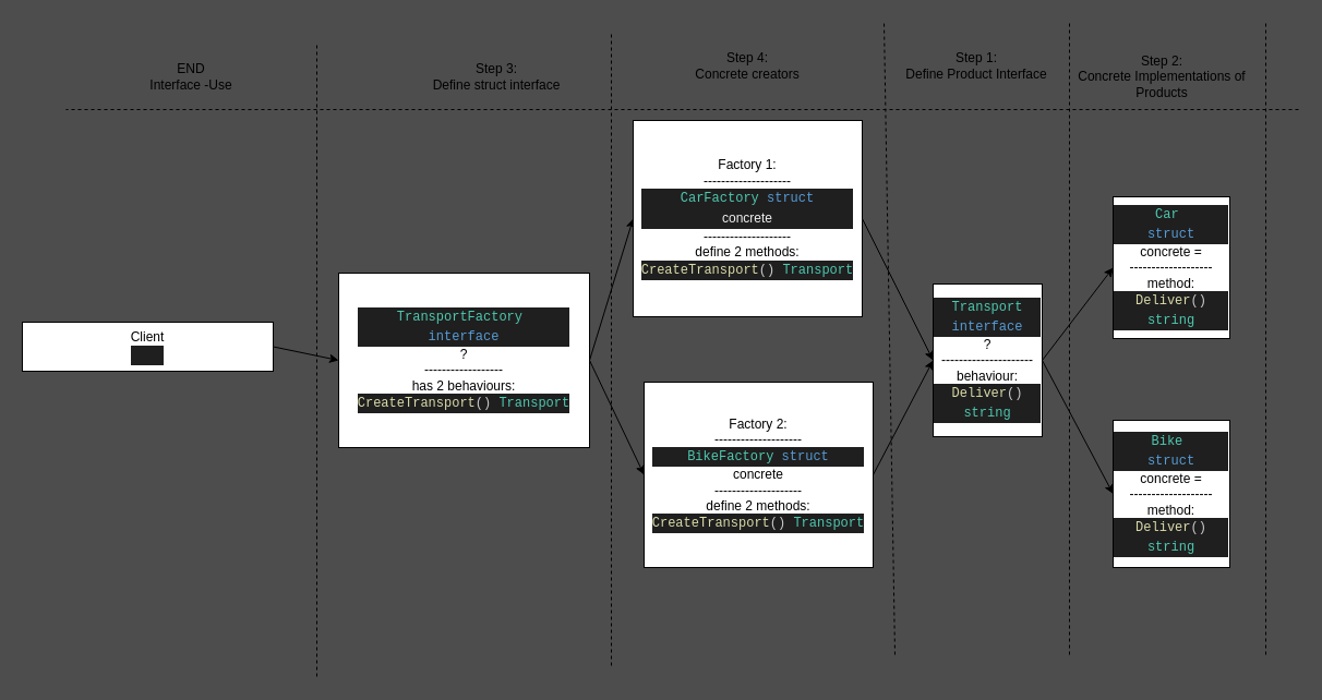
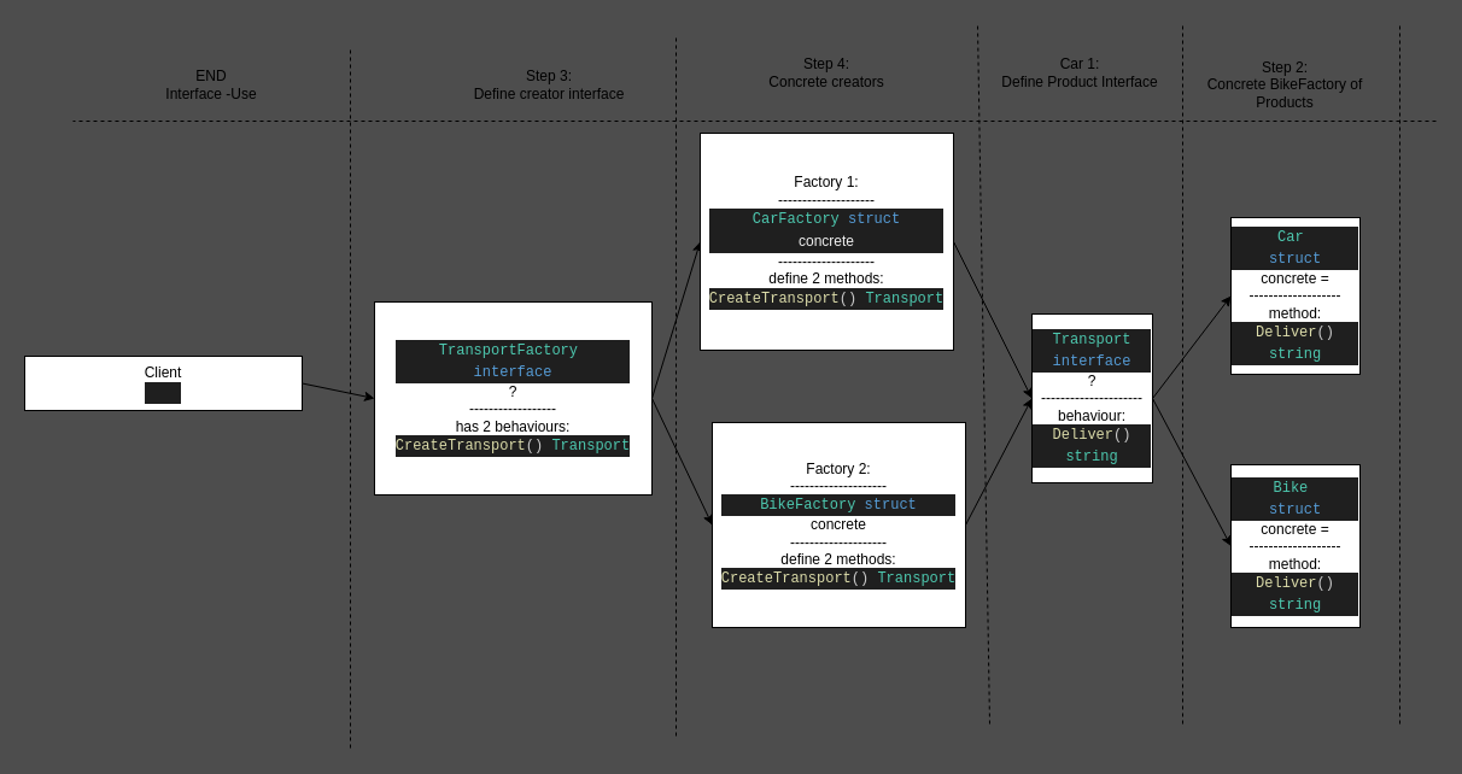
  <mxCell id="0" />
  <mxCell id="1" parent="0" />
  <mxCell id="2" value="" style="html=1;exitX=1;exitY=0.5;exitDx=0;exitDy=0;entryX=0;entryY=0.5;entryDx=0;entryDy=0;" parent="1" source="4" target="6" edge="1"><mxGeometry relative="1" as="geometry" /></mxCell>
  <mxCell id="3" value="" style="edgeStyle=none;html=1;entryX=0;entryY=0.5;entryDx=0;entryDy=0;exitX=1;exitY=0.5;exitDx=0;exitDy=0;" parent="1" source="10" target="4" edge="1"><mxGeometry relative="1" as="geometry"><mxPoint x="350" y="440" as="sourcePoint" /></mxGeometry></mxCell>
  <mxCell id="4" value="&lt;div&gt;&lt;/div&gt;&lt;div&gt;&lt;div style=&quot;color: rgb(204, 204, 204); background-color: rgb(31, 31, 31); line-height: 18px;&quot;&gt;&lt;/div&gt;&lt;div style=&quot;color: rgb(204, 204, 204); background-color: rgb(31, 31, 31); font-family: Menlo, Monaco, &amp;quot;Courier New&amp;quot;, monospace; line-height: 18px;&quot;&gt;&lt;/div&gt;&lt;div style=&quot;color: rgb(204, 204, 204); background-color: rgb(31, 31, 31); font-family: Menlo, Monaco, &amp;quot;Courier New&amp;quot;, monospace; line-height: 18px;&quot;&gt;&lt;/div&gt;&lt;/div&gt;&lt;div&gt;&lt;div style=&quot;color: rgb(204, 204, 204); background-color: rgb(31, 31, 31); font-family: Menlo, Monaco, &amp;quot;Courier New&amp;quot;, monospace; line-height: 18px;&quot;&gt;&lt;span style=&quot;color: #4ec9b0;&quot;&gt;TransportFactory&lt;/span&gt;&amp;nbsp;&lt;/div&gt;&lt;div style=&quot;color: rgb(204, 204, 204); background-color: rgb(31, 31, 31); font-family: Menlo, Monaco, &amp;quot;Courier New&amp;quot;, monospace; line-height: 18px;&quot;&gt;&lt;span style=&quot;color: #569cd6;&quot;&gt;interface&lt;/span&gt;&lt;/div&gt;?&lt;/div&gt;&lt;div&gt;------------------&lt;/div&gt;&lt;div&gt;has 2 behaviours:&lt;div style=&quot;color: rgb(204, 204, 204); background-color: rgb(31, 31, 31); font-family: Menlo, Monaco, &amp;quot;Courier New&amp;quot;, monospace; line-height: 18px;&quot;&gt;&lt;div style=&quot;line-height: 18px;&quot;&gt;&lt;div&gt;&lt;div style=&quot;line-height: 18px;&quot;&gt;&lt;div&gt;    &lt;span style=&quot;color: #dcdcaa;&quot;&gt;CreateTransport&lt;/span&gt;() &lt;span style=&quot;color: #4ec9b0;&quot;&gt;Transport&lt;/span&gt;&lt;/div&gt;&lt;div&gt;&lt;/div&gt;&lt;/div&gt;&lt;/div&gt;&lt;div&gt;&lt;/div&gt;&lt;/div&gt;&lt;/div&gt;&lt;/div&gt;&lt;div&gt;&lt;/div&gt;" style="rounded=0;whiteSpace=wrap;html=1;" parent="1" vertex="1"><mxGeometry x="310" y="250" width="230" height="160" as="geometry" /></mxCell>
  <mxCell id="5" style="html=1;exitX=1;exitY=0.5;exitDx=0;exitDy=0;entryX=0;entryY=0.5;entryDx=0;entryDy=0;" parent="1" source="6" target="13" edge="1"><mxGeometry relative="1" as="geometry" /></mxCell>
  <mxCell id="6" value="&lt;div&gt;Factory 1:&lt;/div&gt;&lt;div&gt;--------------------&lt;/div&gt;&lt;div&gt;&lt;/div&gt;&lt;div&gt;&lt;div style=&quot;color: rgb(204, 204, 204); background-color: rgb(31, 31, 31); font-family: Menlo, Monaco, &amp;quot;Courier New&amp;quot;, monospace; line-height: 18px;&quot;&gt;&lt;div style=&quot;line-height: 18px;&quot;&gt;&lt;/div&gt;&lt;div style=&quot;line-height: 18px;&quot;&gt;&lt;span style=&quot;color: rgb(78, 201, 176);&quot;&gt;CarFactory&lt;/span&gt;&lt;span style=&quot;&quot;&gt; &lt;/span&gt;&lt;span style=&quot;color: rgb(86, 156, 214);&quot;&gt;struct&lt;/span&gt;&lt;/div&gt;&lt;div style=&quot;line-height: 18px;&quot;&gt;&lt;span style=&quot;background-color: initial; color: rgb(240, 240, 240); font-family: Helvetica;&quot;&gt;concrete&lt;/span&gt;&lt;/div&gt;&lt;/div&gt;&lt;/div&gt;&lt;div&gt;--------------------&lt;/div&gt;&lt;div&gt;define 2 methods:&lt;div style=&quot;color: rgb(204, 204, 204); background-color: rgb(31, 31, 31); font-family: Menlo, Monaco, &amp;quot;Courier New&amp;quot;, monospace; line-height: 18px;&quot;&gt;&lt;span style=&quot;color: #dcdcaa;&quot;&gt;CreateTransport&lt;/span&gt;() &lt;span style=&quot;color: #4ec9b0;&quot;&gt;Transport&lt;/span&gt;&lt;/div&gt;&lt;div style=&quot;color: rgb(204, 204, 204); background-color: rgb(31, 31, 31); font-family: Menlo, Monaco, &amp;quot;Courier New&amp;quot;, monospace; line-height: 18px;&quot;&gt;&lt;/div&gt;&lt;div style=&quot;color: rgb(204, 204, 204); font-family: Menlo, Monaco, &amp;quot;Courier New&amp;quot;, monospace;&quot;&gt;&lt;div style=&quot;background-color: rgb(31, 31, 31); line-height: 18px;&quot;&gt;&lt;/div&gt;&lt;/div&gt;&lt;div style=&quot;color: rgb(204, 204, 204); font-family: Menlo, Monaco, &amp;quot;Courier New&amp;quot;, monospace;&quot;&gt;&lt;/div&gt;&lt;/div&gt;&lt;div&gt;&lt;/div&gt;" style="rounded=0;whiteSpace=wrap;html=1;" parent="1" vertex="1"><mxGeometry x="580" y="110" width="210" height="180" as="geometry" /></mxCell>
  <mxCell id="7" style="html=1;exitX=1;exitY=0.5;exitDx=0;exitDy=0;entryX=0;entryY=0.5;entryDx=0;entryDy=0;" parent="1" source="8" target="13" edge="1"><mxGeometry relative="1" as="geometry" /></mxCell>
  <mxCell id="8" value="&lt;div&gt;Factory 2:&lt;/div&gt;&lt;div&gt;--------------------&lt;/div&gt;&lt;div&gt;&lt;/div&gt;&lt;div&gt;&lt;div style=&quot;color: rgb(204, 204, 204); background-color: rgb(31, 31, 31); font-family: Menlo, Monaco, &amp;quot;Courier New&amp;quot;, monospace; line-height: 18px;&quot;&gt;&lt;div style=&quot;line-height: 18px;&quot;&gt;&lt;/div&gt;&lt;div style=&quot;line-height: 18px;&quot;&gt;&lt;span style=&quot;color: rgb(78, 201, 176);&quot;&gt;BikeFactory&lt;/span&gt;&amp;nbsp;&lt;span style=&quot;color: #569cd6;&quot;&gt;struct&lt;/span&gt;&lt;/div&gt;&lt;/div&gt;concrete&lt;/div&gt;&lt;div&gt;--------------------&lt;/div&gt;&lt;div&gt;define 2 methods:&lt;/div&gt;&lt;div&gt;&lt;div style=&quot;color: rgb(204, 204, 204); background-color: rgb(31, 31, 31); font-family: Menlo, Monaco, &amp;quot;Courier New&amp;quot;, monospace; line-height: 18px;&quot;&gt;&lt;span style=&quot;color: #dcdcaa;&quot;&gt;CreateTransport&lt;/span&gt;() &lt;span style=&quot;color: #4ec9b0;&quot;&gt;Transport&lt;/span&gt;&lt;/div&gt;&lt;div style=&quot;color: rgb(204, 204, 204); font-family: Menlo, Monaco, &amp;quot;Courier New&amp;quot;, monospace; background-color: rgb(31, 31, 31); line-height: 18px;&quot;&gt;&lt;/div&gt;&lt;div style=&quot;color: rgb(204, 204, 204); font-family: Menlo, Monaco, &amp;quot;Courier New&amp;quot;, monospace;&quot;&gt;&lt;/div&gt;&lt;/div&gt;&lt;div&gt;&lt;/div&gt;" style="rounded=0;whiteSpace=wrap;html=1;" parent="1" vertex="1"><mxGeometry x="590" y="350" width="210" height="170" as="geometry" /></mxCell>
  <mxCell id="9" value="" style="endArrow=classic;html=1;entryX=0;entryY=0.5;entryDx=0;entryDy=0;exitX=1;exitY=0.5;exitDx=0;exitDy=0;" parent="1" source="4" target="8" edge="1"><mxGeometry width="50" height="50" relative="1" as="geometry"><mxPoint x="640" y="360" as="sourcePoint" /><mxPoint x="690" y="310" as="targetPoint" /></mxGeometry></mxCell>
  <mxCell id="10" value="Client&lt;br&gt;&lt;div style=&quot;color: rgb(204, 204, 204); background-color: rgb(31, 31, 31); font-family: Menlo, Monaco, &amp;quot;Courier New&amp;quot;, monospace; line-height: 18px;&quot;&gt;&lt;div style=&quot;line-height: 18px;&quot;&gt;&lt;br&gt;&lt;/div&gt;&lt;/div&gt;" style="rounded=0;whiteSpace=wrap;html=1;" parent="1" vertex="1"><mxGeometry x="20" y="295" width="230" height="45" as="geometry" /></mxCell>
  <mxCell id="11" style="edgeStyle=none;html=1;exitX=1;exitY=0.5;exitDx=0;exitDy=0;entryX=0;entryY=0.5;entryDx=0;entryDy=0;elbow=vertical;" parent="1" source="13" target="14" edge="1"><mxGeometry relative="1" as="geometry" /></mxCell>
  <mxCell id="12" style="edgeStyle=none;html=1;exitX=1;exitY=0.5;exitDx=0;exitDy=0;entryX=0;entryY=0.5;entryDx=0;entryDy=0;elbow=vertical;" parent="1" source="13" target="15" edge="1"><mxGeometry relative="1" as="geometry" /></mxCell>
  <mxCell id="13" value="&lt;div style=&quot;color: rgb(204, 204, 204); background-color: rgb(31, 31, 31); font-family: Menlo, Monaco, &amp;quot;Courier New&amp;quot;, monospace; line-height: 18px;&quot;&gt;&lt;/div&gt;&lt;div&gt;&lt;/div&gt;&lt;div&gt;&lt;div style=&quot;color: rgb(204, 204, 204); background-color: rgb(31, 31, 31); font-family: Menlo, Monaco, &amp;quot;Courier New&amp;quot;, monospace; line-height: 18px;&quot;&gt;&lt;span style=&quot;color: #4ec9b0;&quot;&gt;Transport&lt;/span&gt; &lt;span style=&quot;color: #569cd6;&quot;&gt;interface&lt;/span&gt;&lt;/div&gt;&lt;span style=&quot;background-color: initial;&quot;&gt;?&lt;/span&gt;&lt;/div&gt;&lt;div&gt;&lt;/div&gt;&lt;div&gt;---------------------&lt;/div&gt;&lt;div&gt;behaviour:&lt;div style=&quot;color: rgb(204, 204, 204); background-color: rgb(31, 31, 31); font-family: Menlo, Monaco, &amp;quot;Courier New&amp;quot;, monospace; line-height: 18px;&quot;&gt;&lt;span style=&quot;color: #dcdcaa;&quot;&gt;Deliver&lt;/span&gt;() &lt;span style=&quot;color: #4ec9b0;&quot;&gt;string&lt;/span&gt;&lt;/div&gt;&lt;div style=&quot;color: rgb(204, 204, 204); background-color: rgb(31, 31, 31); font-family: Menlo, Monaco, &amp;quot;Courier New&amp;quot;, monospace; line-height: 18px;&quot;&gt;&lt;/div&gt;&lt;div style=&quot;color: rgb(204, 204, 204); background-color: rgb(31, 31, 31); font-family: Menlo, Monaco, &amp;quot;Courier New&amp;quot;, monospace; line-height: 18px;&quot;&gt;&lt;/div&gt;&lt;/div&gt;&lt;div&gt;&lt;/div&gt;&lt;div&gt;&lt;/div&gt;&lt;div&gt;&lt;/div&gt;" style="rounded=0;whiteSpace=wrap;html=1;" parent="1" vertex="1"><mxGeometry x="855" y="260" width="100" height="140" as="geometry" /></mxCell>
  <mxCell id="14" value="&lt;div&gt;&lt;/div&gt;&lt;div&gt;&lt;div style=&quot;color: rgb(204, 204, 204); background-color: rgb(31, 31, 31); line-height: 18px;&quot;&gt;&lt;/div&gt;&lt;div style=&quot;color: rgb(204, 204, 204); background-color: rgb(31, 31, 31); font-family: Menlo, Monaco, &amp;quot;Courier New&amp;quot;, monospace; line-height: 18px;&quot;&gt;&lt;/div&gt;&lt;div style=&quot;color: rgb(204, 204, 204); background-color: rgb(31, 31, 31); font-family: Menlo, Monaco, &amp;quot;Courier New&amp;quot;, monospace; line-height: 18px;&quot;&gt;&lt;span style=&quot;color: #4ec9b0;&quot;&gt;Car&lt;/span&gt;&amp;nbsp;&lt;/div&gt;&lt;div style=&quot;color: rgb(204, 204, 204); background-color: rgb(31, 31, 31); font-family: Menlo, Monaco, &amp;quot;Courier New&amp;quot;, monospace; line-height: 18px;&quot;&gt;&lt;span style=&quot;color: #569cd6;&quot;&gt;struct&lt;/span&gt;&lt;/div&gt;concrete =&lt;/div&gt;&lt;div&gt;-------------------&lt;/div&gt;&lt;div&gt;method:&lt;div style=&quot;color: rgb(204, 204, 204); background-color: rgb(31, 31, 31); font-family: Menlo, Monaco, &amp;quot;Courier New&amp;quot;, monospace; line-height: 18px;&quot;&gt;&lt;span style=&quot;color: #dcdcaa;&quot;&gt;Deliver&lt;/span&gt;() &lt;span style=&quot;color: #4ec9b0;&quot;&gt;string&lt;/span&gt;&lt;/div&gt;&lt;div style=&quot;color: rgb(204, 204, 204); background-color: rgb(31, 31, 31); font-family: Menlo, Monaco, &amp;quot;Courier New&amp;quot;, monospace; line-height: 18px;&quot;&gt;&lt;/div&gt;&lt;div style=&quot;color: rgb(204, 204, 204); background-color: rgb(31, 31, 31); font-family: Menlo, Monaco, &amp;quot;Courier New&amp;quot;, monospace; line-height: 18px;&quot;&gt;&lt;/div&gt;&lt;/div&gt;&lt;div&gt;&lt;/div&gt;&lt;div&gt;&lt;/div&gt;&lt;div&gt;&lt;/div&gt;" style="rounded=0;whiteSpace=wrap;html=1;" parent="1" vertex="1"><mxGeometry x="1020" y="180" width="107" height="130" as="geometry" /></mxCell>
  <mxCell id="15" value="&lt;div&gt;&lt;/div&gt;&lt;div&gt;&lt;div style=&quot;color: rgb(204, 204, 204); background-color: rgb(31, 31, 31); line-height: 18px;&quot;&gt;&lt;/div&gt;&lt;div style=&quot;color: rgb(204, 204, 204); background-color: rgb(31, 31, 31); font-family: Menlo, Monaco, &amp;quot;Courier New&amp;quot;, monospace; line-height: 18px;&quot;&gt;&lt;/div&gt;&lt;div style=&quot;color: rgb(204, 204, 204); background-color: rgb(31, 31, 31); font-family: Menlo, Monaco, &amp;quot;Courier New&amp;quot;, monospace; line-height: 18px;&quot;&gt;&lt;span style=&quot;color: #4ec9b0;&quot;&gt;Bike&lt;/span&gt;&amp;nbsp;&lt;/div&gt;&lt;div style=&quot;color: rgb(204, 204, 204); background-color: rgb(31, 31, 31); font-family: Menlo, Monaco, &amp;quot;Courier New&amp;quot;, monospace; line-height: 18px;&quot;&gt;&lt;span style=&quot;color: #569cd6;&quot;&gt;struct&lt;/span&gt;&lt;/div&gt;concrete =&lt;/div&gt;&lt;div&gt;-------------------&lt;/div&gt;&lt;div&gt;method:&lt;div style=&quot;color: rgb(204, 204, 204); background-color: rgb(31, 31, 31); font-family: Menlo, Monaco, &amp;quot;Courier New&amp;quot;, monospace; line-height: 18px;&quot;&gt;&lt;span style=&quot;color: #dcdcaa;&quot;&gt;Deliver&lt;/span&gt;() &lt;span style=&quot;color: #4ec9b0;&quot;&gt;string&lt;/span&gt;&lt;/div&gt;&lt;div style=&quot;color: rgb(204, 204, 204); background-color: rgb(31, 31, 31); font-family: Menlo, Monaco, &amp;quot;Courier New&amp;quot;, monospace; line-height: 18px;&quot;&gt;&lt;/div&gt;&lt;div style=&quot;color: rgb(204, 204, 204); background-color: rgb(31, 31, 31); font-family: Menlo, Monaco, &amp;quot;Courier New&amp;quot;, monospace; line-height: 18px;&quot;&gt;&lt;/div&gt;&lt;/div&gt;&lt;div&gt;&lt;/div&gt;&lt;div&gt;&lt;/div&gt;&lt;div&gt;&lt;/div&gt;" style="rounded=0;whiteSpace=wrap;html=1;" parent="1" vertex="1"><mxGeometry x="1020" y="385" width="107" height="135" as="geometry" /></mxCell>
- <mxCell id="16" value="Step 1:&lt;br&gt;Define Product Interface" style="text;html=1;strokeColor=none;fillColor=none;align=center;verticalAlign=middle;whiteSpace=wrap;rounded=0;" parent="1" vertex="1"><mxGeometry x="810" y="20" width="170" height="80" as="geometry" /></mxCell>
+ <mxCell id="16" value="Car 1:&lt;br&gt;Define Product Interface" style="text;html=1;strokeColor=none;fillColor=none;align=center;verticalAlign=middle;whiteSpace=wrap;rounded=0;" parent="1" vertex="1"><mxGeometry x="810" y="20" width="170" height="80" as="geometry" /></mxCell>
  <mxCell id="17" value="" style="endArrow=none;dashed=1;html=1;entryX=0;entryY=0;entryDx=0;entryDy=0;" parent="1" target="16" edge="1"><mxGeometry width="50" height="50" relative="1" as="geometry"><mxPoint x="820" y="600" as="sourcePoint" /><mxPoint x="860" y="260" as="targetPoint" /></mxGeometry></mxCell>
  <mxCell id="18" value="" style="endArrow=none;dashed=1;html=1;entryX=1;entryY=0;entryDx=0;entryDy=0;" parent="1" target="16" edge="1"><mxGeometry width="50" height="50" relative="1" as="geometry"><mxPoint x="980" y="600" as="sourcePoint" /><mxPoint x="970" y="120" as="targetPoint" /></mxGeometry></mxCell>
  <mxCell id="19" value="" style="endArrow=none;dashed=1;html=1;entryX=1;entryY=0;entryDx=0;entryDy=0;" parent="1" edge="1"><mxGeometry width="50" height="50" relative="1" as="geometry"><mxPoint x="1160" y="600" as="sourcePoint" /><mxPoint x="1160" y="20" as="targetPoint" /></mxGeometry></mxCell>
  <mxCell id="20" value="" style="endArrow=none;dashed=1;html=1;entryX=1;entryY=0;entryDx=0;entryDy=0;" parent="1" edge="1"><mxGeometry width="50" height="50" relative="1" as="geometry"><mxPoint x="560" y="610" as="sourcePoint" /><mxPoint x="560" y="30" as="targetPoint" /></mxGeometry></mxCell>
  <mxCell id="21" value="" style="endArrow=none;dashed=1;html=1;entryX=1;entryY=0;entryDx=0;entryDy=0;" parent="1" edge="1"><mxGeometry width="50" height="50" relative="1" as="geometry"><mxPoint x="290" y="620" as="sourcePoint" /><mxPoint x="290" y="40" as="targetPoint" /></mxGeometry></mxCell>
- <mxCell id="22" value="Step 2: &lt;br&gt;Concrete Implementations of Products" style="text;html=1;strokeColor=none;fillColor=none;align=center;verticalAlign=middle;whiteSpace=wrap;rounded=0;" parent="1" vertex="1"><mxGeometry x="980" y="30" width="170" height="80" as="geometry" /></mxCell>
+ <mxCell id="22" value="Step 2: &lt;br&gt;Concrete BikeFactory of Products" style="text;html=1;strokeColor=none;fillColor=none;align=center;verticalAlign=middle;whiteSpace=wrap;rounded=0;" parent="1" vertex="1"><mxGeometry x="980" y="30" width="170" height="80" as="geometry" /></mxCell>
  <mxCell id="23" value="Step 4: &lt;br&gt;Concrete creators" style="text;html=1;strokeColor=none;fillColor=none;align=center;verticalAlign=middle;whiteSpace=wrap;rounded=0;" parent="1" vertex="1"><mxGeometry x="600" y="20" width="170" height="80" as="geometry" /></mxCell>
- <mxCell id="24" value="Step 3: &lt;br&gt;Define struct interface" style="text;html=1;strokeColor=none;fillColor=none;align=center;verticalAlign=middle;whiteSpace=wrap;rounded=0;" parent="1" vertex="1"><mxGeometry x="370" y="30" width="170" height="80" as="geometry" /></mxCell>
+ <mxCell id="24" value="Step 3: &lt;br&gt;Define creator interface" style="text;html=1;strokeColor=none;fillColor=none;align=center;verticalAlign=middle;whiteSpace=wrap;rounded=0;" parent="1" vertex="1"><mxGeometry x="370" y="30" width="170" height="80" as="geometry" /></mxCell>
  <mxCell id="25" value="" style="endArrow=none;dashed=1;html=1;" parent="1" edge="1"><mxGeometry width="50" height="50" relative="1" as="geometry"><mxPoint x="1190" y="100" as="sourcePoint" /><mxPoint x="60" y="100" as="targetPoint" /></mxGeometry></mxCell>
  <mxCell id="26" value="END&lt;br&gt;Interface -Use" style="text;html=1;strokeColor=none;fillColor=none;align=center;verticalAlign=middle;whiteSpace=wrap;rounded=0;" parent="1" vertex="1"><mxGeometry x="90" y="30" width="170" height="80" as="geometry" /></mxCell>
